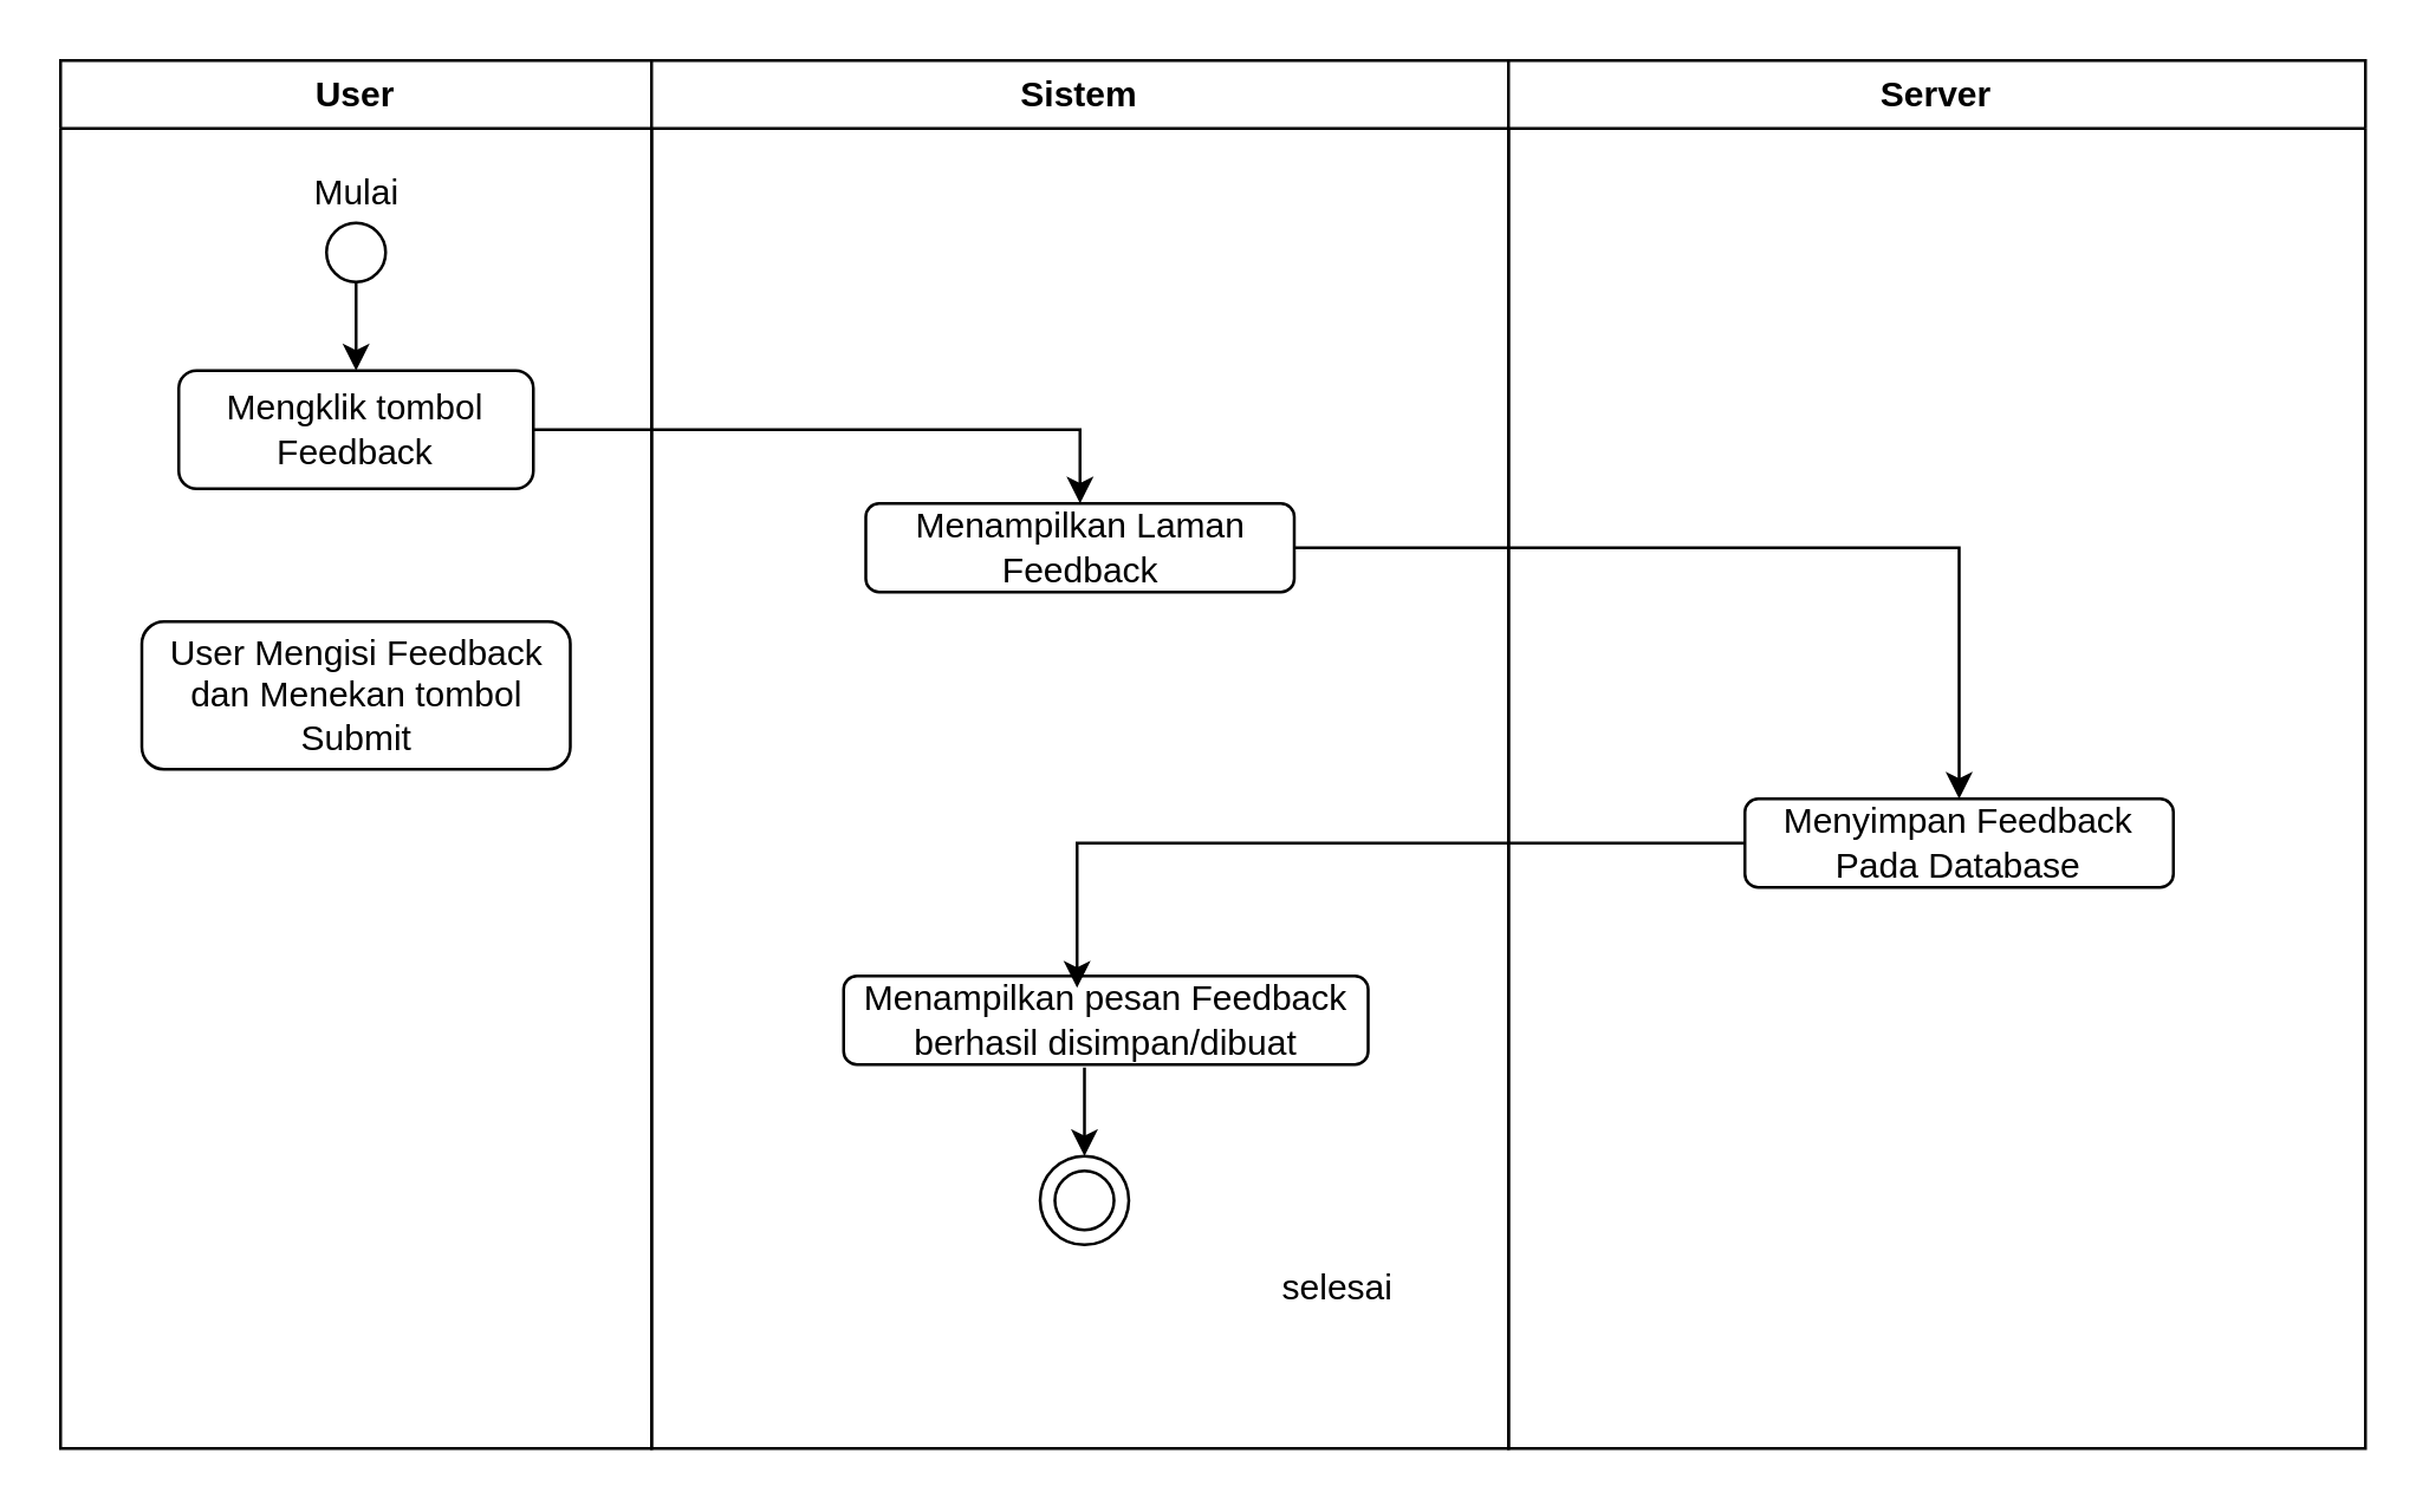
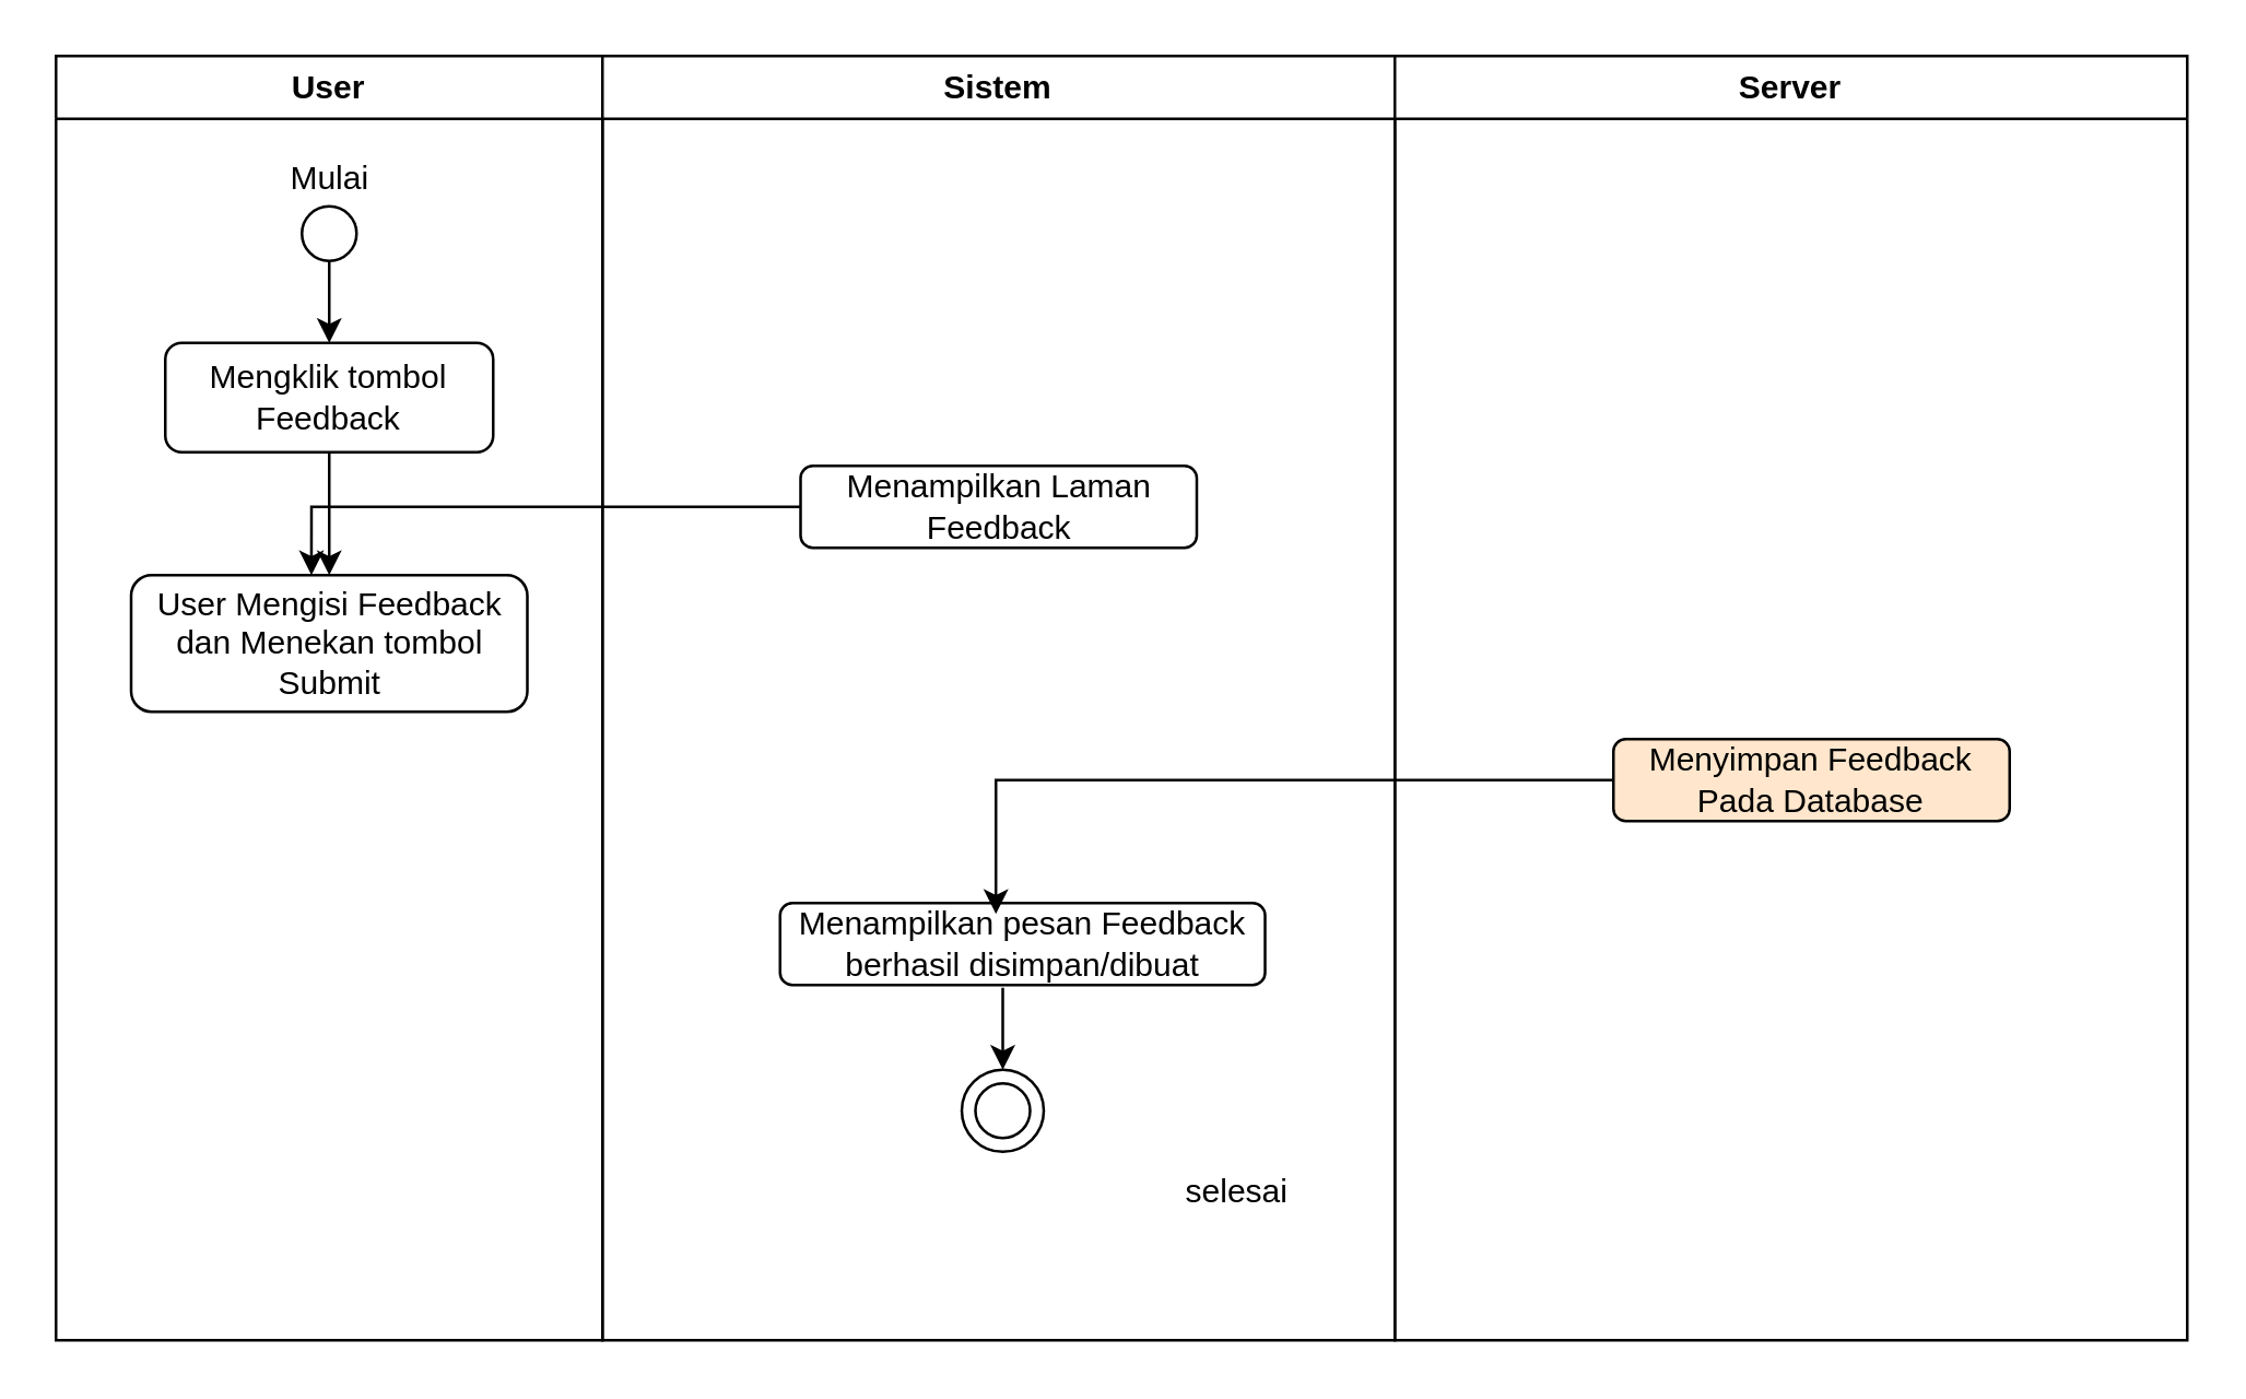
  <mxCell id="0" />
  <mxCell id="1" parent="0" />
  <mxCell id="2" value="User" style="swimlane;whiteSpace=wrap;html=1;" vertex="1" parent="1"><mxGeometry x="20" y="20" width="200" height="470" as="geometry" /></mxCell>
  <mxCell id="3" value="" style="edgeStyle=orthogonalEdgeStyle;rounded=0;orthogonalLoop=1;jettySize=auto;html=1;" edge="1" parent="2" source="4" target="5"><mxGeometry relative="1" as="geometry" /></mxCell>
  <mxCell id="4" value="" style="ellipse;whiteSpace=wrap;html=1;aspect=fixed;color=black;" vertex="1" parent="2"><mxGeometry x="90" y="55" width="20" height="20" as="geometry" /></mxCell>
  <mxCell id="5" value="Mengklik tombol Feedback" style="rounded=1;whiteSpace=wrap;html=1;" vertex="1" parent="2"><mxGeometry x="40" y="105" width="120" height="40" as="geometry" /></mxCell>
  <mxCell id="6" value="Mulai" style="text;html=1;align=center;verticalAlign=middle;resizable=0;points=[];autosize=1;strokeColor=none;fillColor=none;" vertex="1" parent="2"><mxGeometry x="75" y="30" width="50" height="30" as="geometry" /></mxCell>
  <mxCell id="7" value="User Mengisi Feedback dan Menekan tombol Submit" style="rounded=1;whiteSpace=wrap;html=1;" vertex="1" parent="2"><mxGeometry x="27.5" y="190" width="145" height="50" as="geometry" /></mxCell>
  <mxCell id="8" value="Sistem" style="swimlane;whiteSpace=wrap;html=1;" vertex="1" parent="1"><mxGeometry x="220" y="20" width="290" height="470" as="geometry" /></mxCell>
  <mxCell id="9" value="Menampilkan Laman Feedback" style="rounded=1;whiteSpace=wrap;html=1;" vertex="1" parent="8"><mxGeometry x="72.5" y="150" width="145" height="30" as="geometry" /></mxCell>
  <mxCell id="10" style="edgeStyle=orthogonalEdgeStyle;rounded=0;orthogonalLoop=1;jettySize=auto;html=1;entryX=0.5;entryY=0;entryDx=0;entryDy=0;" edge="1" parent="8" target="11"><mxGeometry relative="1" as="geometry"><mxPoint x="146.5" y="341" as="sourcePoint" /></mxGeometry></mxCell>
  <mxCell id="11" value="" style="ellipse;whiteSpace=wrap;html=1;aspect=fixed;color=black;" vertex="1" parent="8"><mxGeometry x="131.5" y="371" width="30" height="30" as="geometry" /></mxCell>
  <mxCell id="12" value="" style="ellipse;whiteSpace=wrap;html=1;aspect=fixed;color=black;" vertex="1" parent="8"><mxGeometry x="136.5" y="376" width="20" height="20" as="geometry" /></mxCell>
  <mxCell id="13" value="selesai" style="text;html=1;align=center;verticalAlign=middle;resizable=0;points=[];autosize=1;strokeColor=none;fillColor=none;" vertex="1" parent="8"><mxGeometry x="201.5" y="401" width="60" height="30" as="geometry" /></mxCell>
  <mxCell id="14" value="Menampilkan pesan Feedback berhasil disimpan/dibuat" style="rounded=1;whiteSpace=wrap;html=1;" vertex="1" parent="8"><mxGeometry x="65" y="310" width="177.5" height="30" as="geometry" /></mxCell>
  <mxCell id="15" value="Server" style="swimlane;whiteSpace=wrap;html=1;" vertex="1" parent="1"><mxGeometry x="510" y="20" width="290" height="470" as="geometry" /></mxCell>
- <mxCell id="16" value="Menyimpan Feedback Pada Database" style="rounded=1;whiteSpace=wrap;html=1;" vertex="1" parent="15"><mxGeometry x="80" y="250" width="145" height="30" as="geometry" /></mxCell>
- <mxCell id="17" style="edgeStyle=orthogonalEdgeStyle;rounded=0;orthogonalLoop=1;jettySize=auto;html=1;entryX=0.5;entryY=0;entryDx=0;entryDy=0;" edge="1" parent="1" source="5" target="9"><mxGeometry relative="1" as="geometry"><mxPoint x="280" y="140" as="targetPoint" /></mxGeometry></mxCell>
- <mxCell id="18" style="edgeStyle=orthogonalEdgeStyle;rounded=0;orthogonalLoop=1;jettySize=auto;html=1;" edge="1" parent="1" source="9" target="16"><mxGeometry relative="1" as="geometry"><mxPoint x="570" y="185" as="targetPoint" /></mxGeometry></mxCell>
+ <mxCell id="16" value="Menyimpan Feedback Pada Database" style="rounded=1;whiteSpace=wrap;html=1;fillColor=#ffe6cc;" vertex="1" parent="15"><mxGeometry x="80" y="250" width="145" height="30" as="geometry" /></mxCell>
+ <mxCell id="17" style="edgeStyle=orthogonalEdgeStyle;rounded=0;orthogonalLoop=1;jettySize=auto;html=1;" edge="1" parent="1" source="5" target="7"><mxGeometry relative="1" as="geometry"><mxPoint x="280" y="140" as="targetPoint" /></mxGeometry></mxCell>
+ <mxCell id="18" style="edgeStyle=orthogonalEdgeStyle;rounded=0;orthogonalLoop=1;jettySize=auto;html=1;entryX=0.455;entryY=0;entryDx=0;entryDy=0;entryPerimeter=0;" edge="1" parent="1" source="9" target="7"><mxGeometry relative="1" as="geometry"><mxPoint x="570" y="185" as="targetPoint" /></mxGeometry></mxCell>
  <mxCell id="19" style="edgeStyle=orthogonalEdgeStyle;rounded=0;orthogonalLoop=1;jettySize=auto;html=1;entryX=0.445;entryY=0.133;entryDx=0;entryDy=0;entryPerimeter=0;" edge="1" parent="1" source="16" target="14"><mxGeometry relative="1" as="geometry" /></mxCell>
